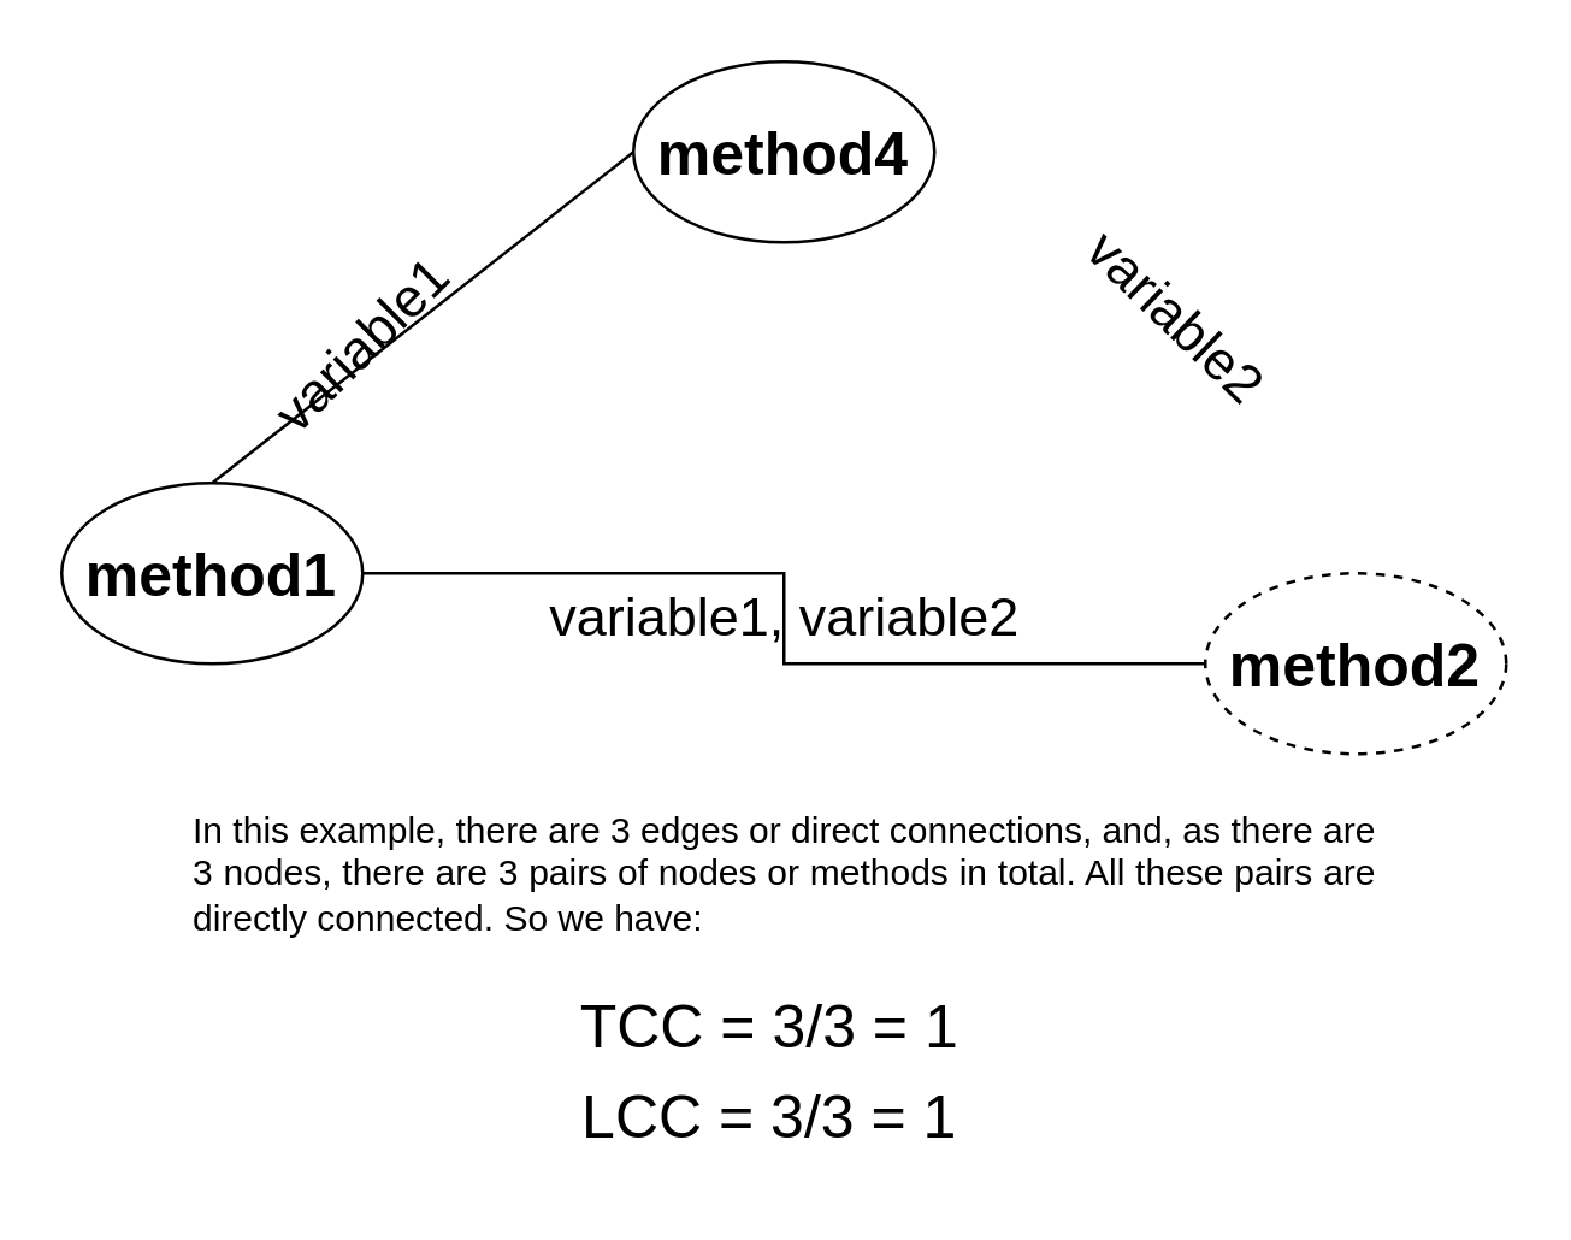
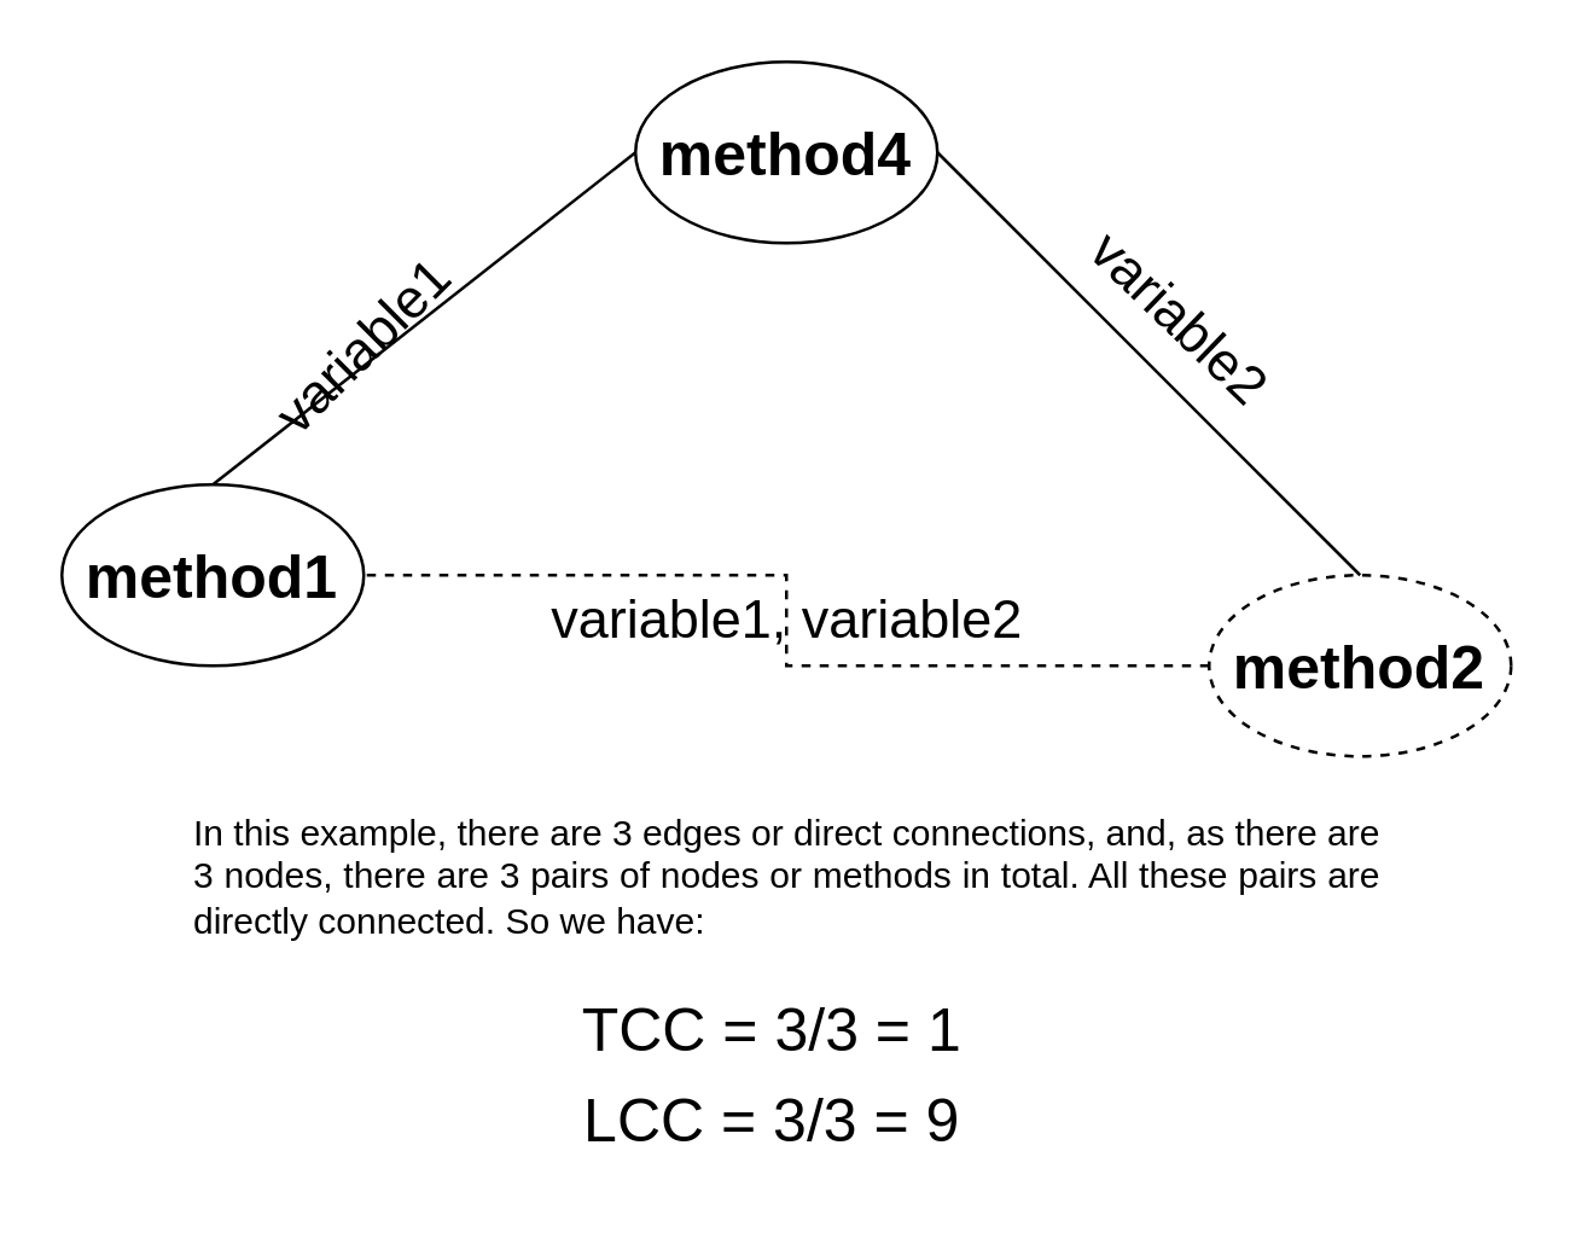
  <mxCell id="0" />
  <mxCell id="1" parent="0" />
  <mxCell id="2" value="&lt;font style=&quot;font-size: 20px;&quot;&gt;&lt;b&gt;method4&lt;/b&gt;&lt;/font&gt;" style="ellipse;whiteSpace=wrap;html=1;" vertex="1" parent="1"><mxGeometry x="210" y="20" width="100" height="60" as="geometry" /></mxCell>
- <mxCell id="3" style="edgeStyle=orthogonalEdgeStyle;rounded=0;orthogonalLoop=1;jettySize=auto;html=1;entryX=1;entryY=0.5;entryDx=0;entryDy=0;endArrow=none;endFill=0;" edge="1" parent="1" source="4" target="5"><mxGeometry relative="1" as="geometry" /></mxCell>
+ <mxCell id="3" style="edgeStyle=orthogonalEdgeStyle;rounded=0;orthogonalLoop=1;jettySize=auto;html=1;entryX=1;entryY=0.5;entryDx=0;entryDy=0;endArrow=none;endFill=0;dashed=1;" edge="1" parent="1" source="4" target="5"><mxGeometry relative="1" as="geometry" /></mxCell>
  <mxCell id="4" value="&lt;font style=&quot;font-size: 20px;&quot;&gt;&lt;b&gt;method2&lt;/b&gt;&lt;/font&gt;" style="ellipse;whiteSpace=wrap;html=1;dashed=1;" vertex="1" parent="1"><mxGeometry x="400" y="190" width="100" height="60" as="geometry" /></mxCell>
  <mxCell id="5" value="&lt;font style=&quot;font-size: 20px;&quot;&gt;&lt;b&gt;method1&lt;/b&gt;&lt;/font&gt;" style="ellipse;whiteSpace=wrap;html=1;" vertex="1" parent="1"><mxGeometry x="20" y="160" width="100" height="60" as="geometry" /></mxCell>
  <mxCell id="6" style="rounded=0;orthogonalLoop=1;jettySize=auto;html=1;entryX=0.5;entryY=0;entryDx=0;entryDy=0;endArrow=none;endFill=0;exitX=0;exitY=0.5;exitDx=0;exitDy=0;" edge="1" parent="1" source="2" target="5"><mxGeometry relative="1" as="geometry" /></mxCell>
+ <mxCell id="7" style="rounded=0;orthogonalLoop=1;jettySize=auto;html=1;entryX=0.5;entryY=0;entryDx=0;entryDy=0;endArrow=none;endFill=0;exitX=1;exitY=0.5;exitDx=0;exitDy=0;" edge="1" parent="1" source="2" target="4"><mxGeometry relative="1" as="geometry" /></mxCell>
  <mxCell id="8" value="&lt;font style=&quot;font-size: 18px;&quot;&gt;variable1&lt;/font&gt;" style="text;html=1;align=center;verticalAlign=middle;resizable=0;points=[];autosize=1;strokeColor=none;fillColor=none;rotation=-45;" vertex="1" parent="1"><mxGeometry x="70" y="100" width="100" height="30" as="geometry" /></mxCell>
  <mxCell id="9" value="&lt;font style=&quot;font-size: 18px;&quot;&gt;variable2&lt;/font&gt;" style="text;html=1;align=center;verticalAlign=middle;resizable=0;points=[];autosize=1;strokeColor=none;fillColor=none;rotation=44;" vertex="1" parent="1"><mxGeometry x="340" y="90" width="100" height="30" as="geometry" /></mxCell>
  <mxCell id="10" value="&lt;font style=&quot;font-size: 18px;&quot;&gt;variable1, variable2&lt;/font&gt;" style="text;html=1;align=center;verticalAlign=middle;resizable=0;points=[];autosize=1;strokeColor=none;fillColor=none;rotation=0;" vertex="1" parent="1"><mxGeometry x="170" y="190" width="180" height="30" as="geometry" /></mxCell>
  <mxCell id="11" value="&lt;font style=&quot;font-size: 20px;&quot;&gt;TCC = 3/3 = 1&lt;/font&gt;" style="text;html=1;align=center;verticalAlign=middle;resizable=0;points=[];autosize=1;strokeColor=none;fillColor=none;" vertex="1" parent="1"><mxGeometry x="180" y="320" width="150" height="40" as="geometry" /></mxCell>
- <mxCell id="12" value="&lt;font style=&quot;font-size: 20px;&quot;&gt;LCC = 3/3 = 1&lt;/font&gt;" style="text;html=1;align=center;verticalAlign=middle;resizable=0;points=[];autosize=1;strokeColor=none;fillColor=none;" vertex="1" parent="1"><mxGeometry x="180" y="350" width="150" height="40" as="geometry" /></mxCell>
+ <mxCell id="12" value="&lt;font style=&quot;font-size: 20px;&quot;&gt;LCC = 3/3 = 9&lt;/font&gt;" style="text;html=1;align=center;verticalAlign=middle;resizable=0;points=[];autosize=1;strokeColor=none;fillColor=none;" vertex="1" parent="1"><mxGeometry x="180" y="350" width="150" height="40" as="geometry" /></mxCell>
  <mxCell id="13" value="&lt;div style=&quot;text-align: justify;&quot;&gt;In this example, there are 3 edges or direct connections, and, as there are 3 nodes, there are 3 pairs of nodes or methods in total. All these pairs are directly connected. So we have:&lt;/div&gt;" style="whiteSpace=wrap;html=1;strokeColor=none;dashed=1;" vertex="1" parent="1"><mxGeometry x="62.5" y="260" width="395" height="60" as="geometry" /></mxCell>
